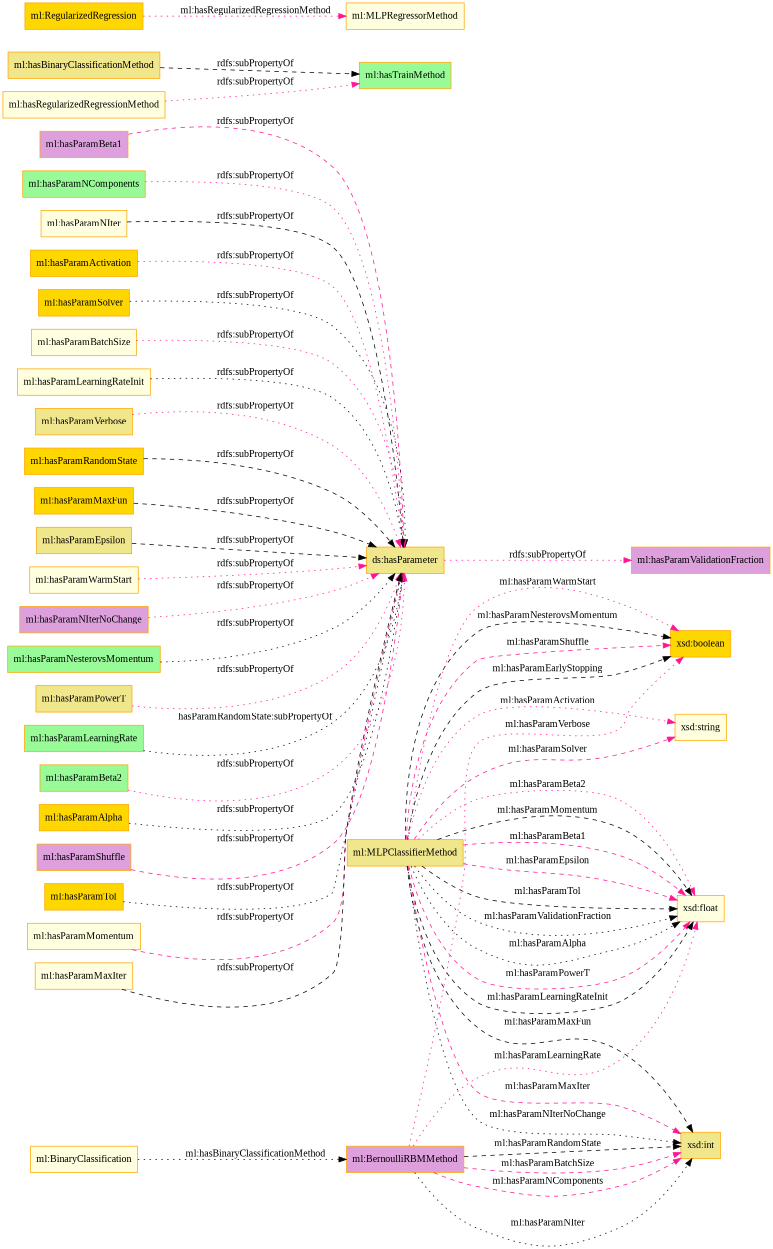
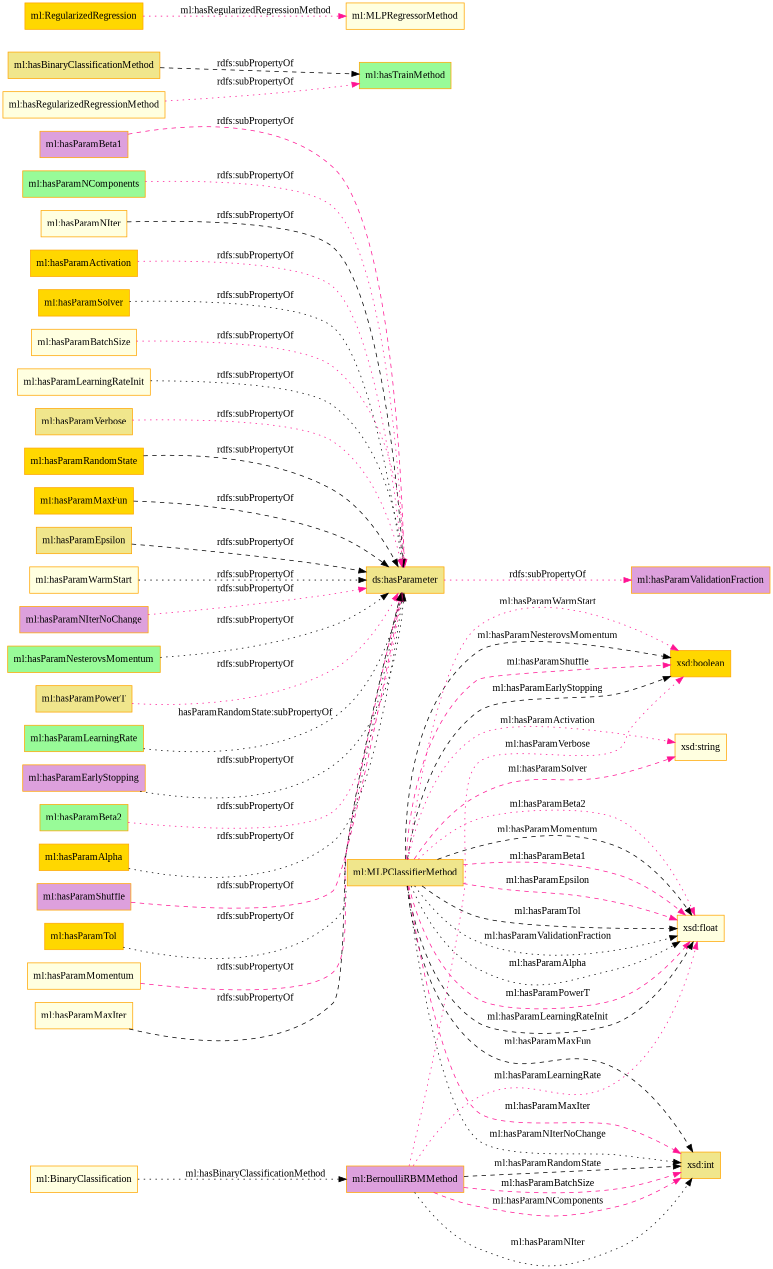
  digraph {
    fontname="Liberation Serif"
    rankdir=LR
    node [color=orange fillcolor=lightyellow fontname="Liberation Serif" shape=rectangle style=filled]
    edge [color=deeppink fontname="Liberation Serif" style=dotted]
    "ml:MLPClassifierMethod" [fillcolor=khaki]
    "xsd:float"
    "xsd:int" [fillcolor=khaki]
    "xsd:boolean" [fillcolor=gold]
    "xsd:string"
    "ml:BernoulliRBMMethod" [fillcolor=plum]
    "ml:hasParamBeta1" [fillcolor=plum]
    "ds:hasParameter" [fillcolor=khaki]
    "ml:hasParamValidationFraction" [fillcolor=plum]
    "ml:hasParamNComponents" [fillcolor=palegreen]
    "ml:hasParamNIter"
    "ml:hasParamActivation" [fillcolor=gold]
    "ml:hasParamSolver" [fillcolor=gold]
    "ml:hasParamBatchSize"
    "ml:hasParamLearningRateInit"
    "ml:hasParamVerbose" [fillcolor=khaki]
    "ml:hasParamRandomState" [fillcolor=gold]
    "ml:hasBinaryClassificationMethod" [fillcolor=khaki]
    "ml:hasTrainMethod" [fillcolor=palegreen]
    "ml:hasParamMaxFun" [fillcolor=gold]
    "ml:hasParamEpsilon" [fillcolor=khaki]
    "ml:hasParamWarmStart"
    "ml:hasParamNIterNoChange" [fillcolor=plum]
    "ml:hasParamNesterovsMomentum" [fillcolor=palegreen]
    "ml:hasParamPowerT" [fillcolor=khaki]
    "ml:hasParamLearningRate" [fillcolor=palegreen]
+   "ml:hasParamEarlyStopping" [fillcolor=plum]
    "ml:hasParamBeta2" [fillcolor=palegreen]
    "ml:hasParamAlpha" [fillcolor=gold]
    "ml:hasParamShuffle" [fillcolor=plum]
    "ml:hasParamTol" [fillcolor=gold]
    "ml:hasParamMomentum"
    "ml:hasRegularizedRegressionMethod"
    "ml:hasParamMaxIter"
    "ml:RegularizedRegression" [fillcolor=gold]
    "ml:MLPRegressorMethod"
    "ml:BinaryClassification"
    "ml:MLPClassifierMethod" -> "xsd:float" [label="ml:hasParamEpsilon" style=dashed]
    "ml:MLPClassifierMethod" -> "xsd:float" [color=black label="ml:hasParamTol" style=dashed]
    "ml:MLPClassifierMethod" -> "xsd:float" [color=black label="ml:hasParamValidationFraction"]
    "ml:MLPClassifierMethod" -> "xsd:float" [color=black label="ml:hasParamAlpha"]
    "ml:MLPClassifierMethod" -> "xsd:float" [label="ml:hasParamPowerT" style=dashed]
    "ml:MLPClassifierMethod" -> "xsd:float" [color=black label="ml:hasParamLearningRateInit" style=dashed]
    "ml:MLPClassifierMethod" -> "xsd:float" [label="ml:hasParamBeta2"]
    "ml:MLPClassifierMethod" -> "xsd:float" [color=black label="ml:hasParamMomentum" style=dashed]
    "ml:MLPClassifierMethod" -> "xsd:float" [label="ml:hasParamBeta1" style=dashed]
    "ml:MLPClassifierMethod" -> "xsd:int" [color=black label="ml:hasParamMaxFun" style=dashed]
    "ml:MLPClassifierMethod" -> "xsd:int" [label="ml:hasParamMaxIter" style=dashed]
    "ml:MLPClassifierMethod" -> "xsd:int" [color=black label="ml:hasParamNIterNoChange"]
    "ml:MLPClassifierMethod" -> "xsd:boolean" [color=black label="ml:hasParamNesterovsMomentum" style=dashed]
    "ml:MLPClassifierMethod" -> "xsd:boolean" [label="ml:hasParamShuffle" style=dashed]
    "ml:MLPClassifierMethod" -> "xsd:boolean" [color=black label="ml:hasParamEarlyStopping" style=dashed]
    "ml:MLPClassifierMethod" -> "xsd:boolean" [label="ml:hasParamWarmStart"]
    "ml:MLPClassifierMethod" -> "xsd:string" [label="ml:hasParamSolver" style=dashed]
    "ml:MLPClassifierMethod" -> "xsd:string" [label="ml:hasParamActivation"]
    "ml:BernoulliRBMMethod" -> "xsd:float" [label="ml:hasParamLearningRate"]
    "ml:BernoulliRBMMethod" -> "xsd:int" [color=black label="ml:hasParamNIter"]
    "ml:BernoulliRBMMethod" -> "xsd:int" [color=black label="ml:hasParamRandomState" style=dashed]
    "ml:BernoulliRBMMethod" -> "xsd:int" [label="ml:hasParamBatchSize" style=dashed]
    "ml:BernoulliRBMMethod" -> "xsd:int" [label="ml:hasParamNComponents" style=dashed]
    "ml:BernoulliRBMMethod" -> "xsd:boolean" [label="ml:hasParamVerbose"]
    "ml:hasParamBeta1" -> "ds:hasParameter" [label="rdfs:subPropertyOf" style=dashed]
    "ds:hasParameter" -> "ml:hasParamValidationFraction" [label="rdfs:subPropertyOf"]
    "ml:hasParamNComponents" -> "ds:hasParameter" [label="rdfs:subPropertyOf"]
    "ml:hasParamNIter" -> "ds:hasParameter" [color=black label="rdfs:subPropertyOf" style=dashed]
    "ml:hasParamActivation" -> "ds:hasParameter" [label="rdfs:subPropertyOf"]
    "ml:hasParamSolver" -> "ds:hasParameter" [color=black label="rdfs:subPropertyOf"]
    "ml:hasParamBatchSize" -> "ds:hasParameter" [label="rdfs:subPropertyOf"]
    "ml:hasParamLearningRateInit" -> "ds:hasParameter" [color=black label="rdfs:subPropertyOf"]
    "ml:hasParamVerbose" -> "ds:hasParameter" [label="rdfs:subPropertyOf"]
    "ml:hasParamRandomState" -> "ds:hasParameter" [color=black label="rdfs:subPropertyOf" style=dashed]
    "ml:hasBinaryClassificationMethod" -> "ml:hasTrainMethod" [color=black label="rdfs:subPropertyOf" style=dashed]
    "ml:hasParamMaxFun" -> "ds:hasParameter" [color=black label="rdfs:subPropertyOf" style=dashed]
    "ml:hasParamEpsilon" -> "ds:hasParameter" [color=black label="rdfs:subPropertyOf" style=dashed]
-   "ml:hasParamWarmStart" -> "ds:hasParameter" [label="rdfs:subPropertyOf"]
+   "ml:hasParamWarmStart" -> "ds:hasParameter" [color=black label="rdfs:subPropertyOf"]
    "ml:hasParamNIterNoChange" -> "ds:hasParameter" [label="rdfs:subPropertyOf"]
    "ml:hasParamNesterovsMomentum" -> "ds:hasParameter" [color=black label="rdfs:subPropertyOf"]
    "ml:hasParamPowerT" -> "ds:hasParameter" [label="rdfs:subPropertyOf"]
    "ml:hasParamLearningRate" -> "ds:hasParameter" [color=black label="hasParamRandomState:subPropertyOf"]
+   "ml:hasParamEarlyStopping" -> "ds:hasParameter" [color=black label="rdfs:subPropertyOf"]
    "ml:hasParamBeta2" -> "ds:hasParameter" [label="rdfs:subPropertyOf"]
    "ml:hasParamAlpha" -> "ds:hasParameter" [color=black label="rdfs:subPropertyOf"]
    "ml:hasParamShuffle" -> "ds:hasParameter" [label="rdfs:subPropertyOf" style=dashed]
    "ml:hasParamTol" -> "ds:hasParameter" [color=black label="rdfs:subPropertyOf"]
    "ml:hasParamMomentum" -> "ds:hasParameter" [label="rdfs:subPropertyOf" style=dashed]
    "ml:hasRegularizedRegressionMethod" -> "ml:hasTrainMethod" [label="rdfs:subPropertyOf"]
    "ml:hasParamMaxIter" -> "ds:hasParameter" [color=black label="rdfs:subPropertyOf" style=dashed]
    "ml:RegularizedRegression" -> "ml:MLPRegressorMethod" [label="ml:hasRegularizedRegressionMethod"]
    "ml:BinaryClassification" -> "ml:BernoulliRBMMethod" [color=black label="ml:hasBinaryClassificationMethod"]
  }
